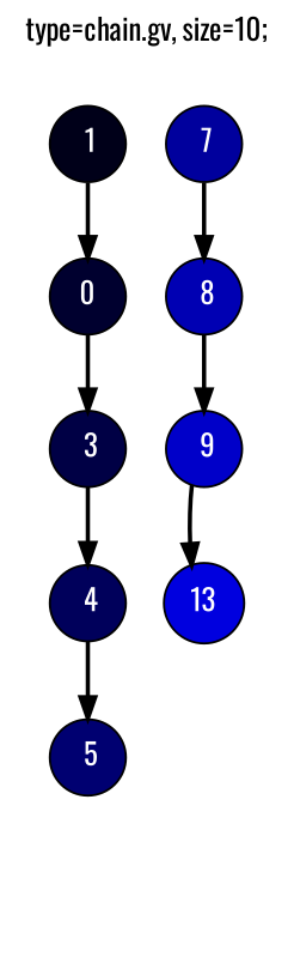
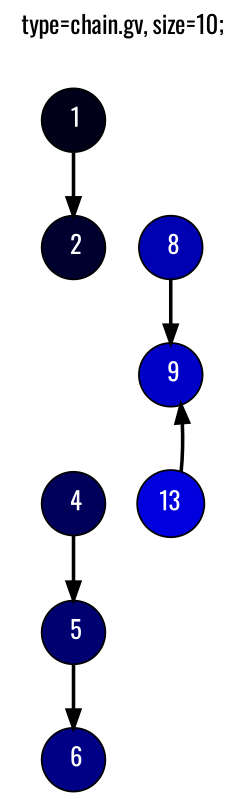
  digraph {
    fontname=Oswald
    label="type=chain.gv, size=10;"
    labelloc=t
    node [color="#000000" fontcolor=white fontname=Oswald shape=circle style="filled,solid"]
    edge [color="#000000" fontname=Oswald penwidth=2 style=solid]
    n1 [fillcolor="#000019" label=" 1"]
-   n2 [fillcolor="#00002f" label=0]
-   n3 [fillcolor="#000045" label=" 3"]
+   n2 [fillcolor="#00002f" label=" 2"]
    n4 [fillcolor="#00005b" label=" 4"]
    n5 [fillcolor="#000071" label=" 5"]
-   n7 [fillcolor="#00009d" label=" 7"]
+   n6 [fillcolor="#000087" label=" 6"]
    n8 [fillcolor="#0000b3" label=" 8"]
    n9 [fillcolor="#0000c9" label=" 9"]
    n10 [fillcolor="#0000df" label=13]
    n1 -> n2
-   n2 -> n3
-   n3 -> n4
    n4 -> n5
-   n7 -> n8
+   n5 -> n6
    n8 -> n9
-   n9 -> n10
+   n10 -> n9
  }
